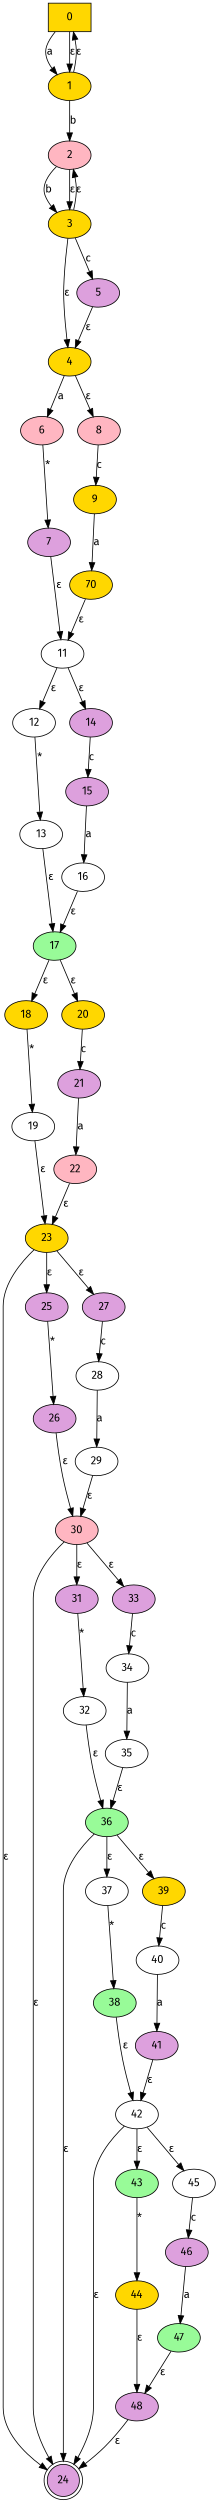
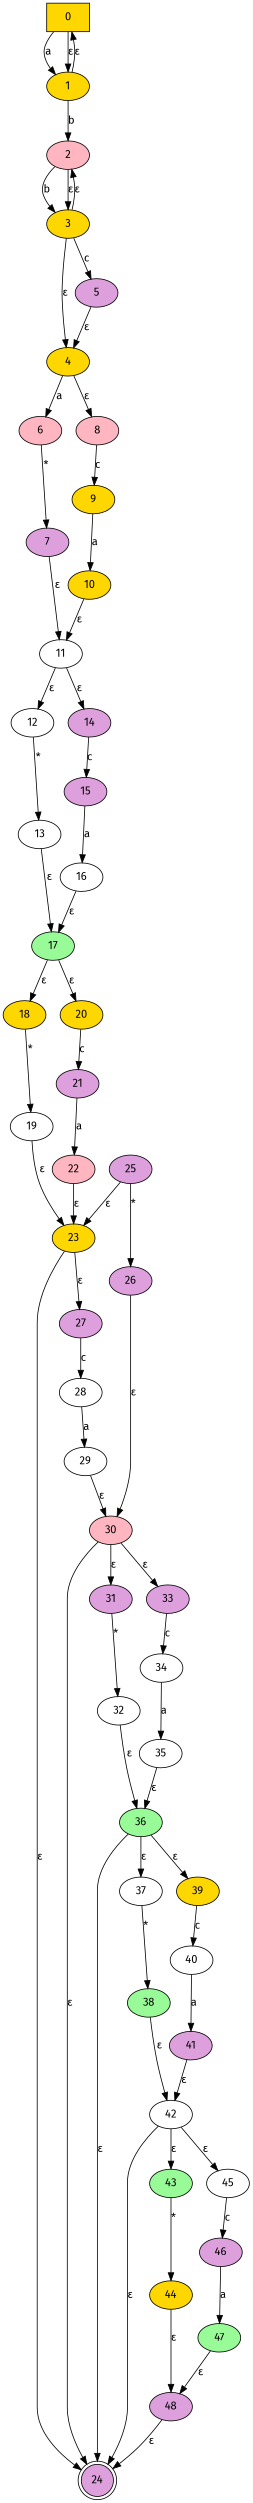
  digraph {
    fontname="Fira Sans"
    node [fillcolor=plum fontname="Fira Sans" style=filled]
    edge [fontname="Fira Sans"]
    0 [fillcolor=gold shape=box]
    1 [fillcolor=gold]
    2 [fillcolor=lightpink]
    3 [fillcolor=gold]
    4 [fillcolor=gold]
    5
    6 [fillcolor=lightpink]
    8 [fillcolor=lightpink]
    7
    9 [fillcolor=gold]
    11 [fillcolor=white]
    12 [fillcolor=white]
    14
-   10 [fillcolor=gold label=70]
+   10 [fillcolor=gold]
    13 [fillcolor=white]
    15
    17 [fillcolor=palegreen]
    18 [fillcolor=gold]
    20 [fillcolor=gold]
    16 [fillcolor=white]
    19 [fillcolor=white]
    21
    23 [fillcolor=gold]
    24 [shape=doublecircle]
    25
    27
    22 [fillcolor=lightpink]
    26
    28 [fillcolor=white]
    30 [fillcolor=lightpink]
    31
    33
    29 [fillcolor=white]
    32 [fillcolor=white]
    34 [fillcolor=white]
    36 [fillcolor=palegreen]
    37 [fillcolor=white]
    39 [fillcolor=gold]
    35 [fillcolor=white]
    38 [fillcolor=palegreen]
    40 [fillcolor=white]
    42 [fillcolor=white]
    43 [fillcolor=palegreen]
    45 [fillcolor=white]
    41
    44 [fillcolor=gold]
    46
    48
    47 [fillcolor=palegreen]
    0 -> 1 [label=a]
    0 -> 1 [label="ε"]
    1 -> 0 [label="ε"]
    1 -> 2 [label=b]
    2 -> 3 [label=b]
    2 -> 3 [label="ε"]
    3 -> 2 [label="ε"]
    3 -> 4 [label="ε"]
    3 -> 5 [label=c]
    4 -> 6 [label=a]
    4 -> 8 [label="ε"]
    5 -> 4 [label="ε"]
    6 -> 7 [label="*"]
    8 -> 9 [label=c]
    7 -> 11 [label="ε"]
    9 -> 10 [label=a]
    11 -> 12 [label="ε"]
    11 -> 14 [label="ε"]
    12 -> 13 [label="*"]
    14 -> 15 [label=c]
    10 -> 11 [label="ε"]
    13 -> 17 [label="ε"]
    15 -> 16 [label=a]
    17 -> 18 [label="ε"]
    17 -> 20 [label="ε"]
    18 -> 19 [label="*"]
    20 -> 21 [label=c]
    16 -> 17 [label="ε"]
    19 -> 23 [label="ε"]
    21 -> 22 [label=a]
    23 -> 24 [label="ε"]
-   23 -> 25 [label="ε"]
+   25 -> 23 [label="ε"]
    23 -> 27 [label="ε"]
    25 -> 26 [label="*"]
    27 -> 28 [label=c]
    22 -> 23 [label="ε"]
    26 -> 30 [label="ε"]
    28 -> 29 [label=a]
    30 -> 24 [label="ε"]
    30 -> 31 [label="ε"]
    30 -> 33 [label="ε"]
    31 -> 32 [label="*"]
    33 -> 34 [label=c]
    29 -> 30 [label="ε"]
    32 -> 36 [label="ε"]
    34 -> 35 [label=a]
    36 -> 24 [label="ε"]
    36 -> 37 [label="ε"]
    36 -> 39 [label="ε"]
    37 -> 38 [label="*"]
    39 -> 40 [label=c]
    35 -> 36 [label="ε"]
    38 -> 42 [label="ε"]
    40 -> 41 [label=a]
    42 -> 24 [label="ε"]
    42 -> 43 [label="ε"]
    42 -> 45 [label="ε"]
    43 -> 44 [label="*"]
    45 -> 46 [label=c]
    41 -> 42 [label="ε"]
    44 -> 48 [label="ε"]
    46 -> 47 [label=a]
    48 -> 24 [label="ε"]
    47 -> 48 [label="ε"]
  }
